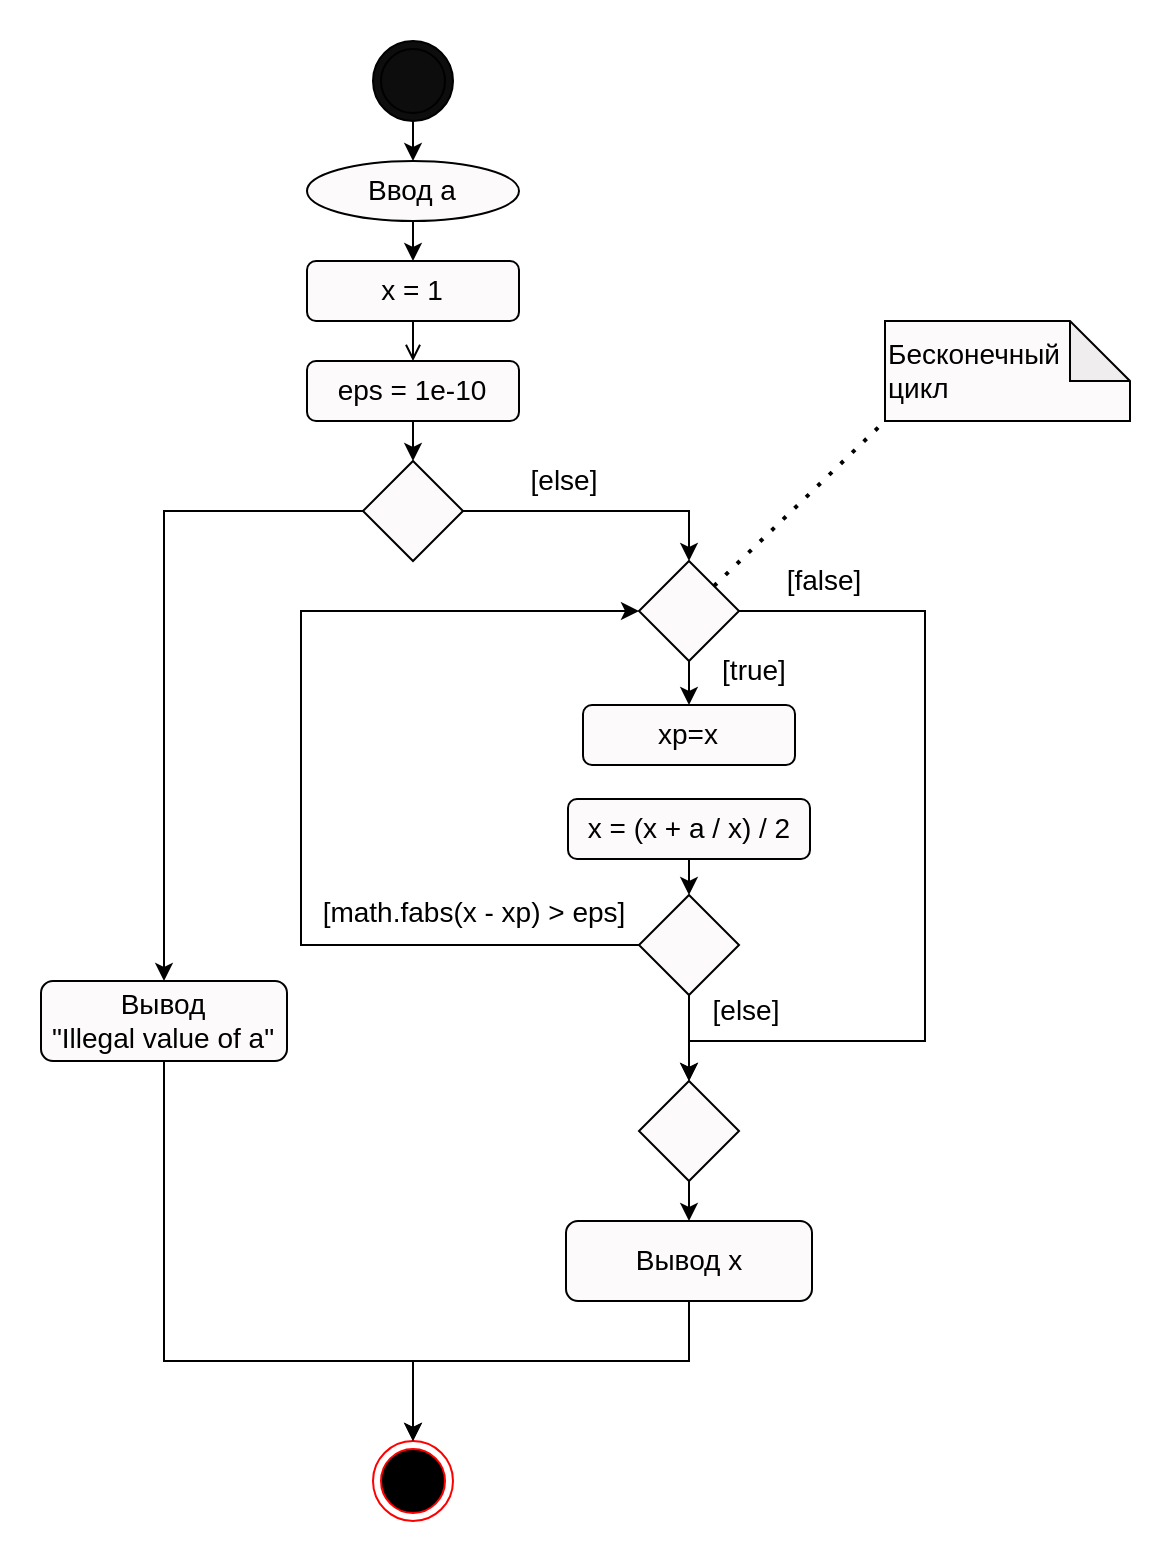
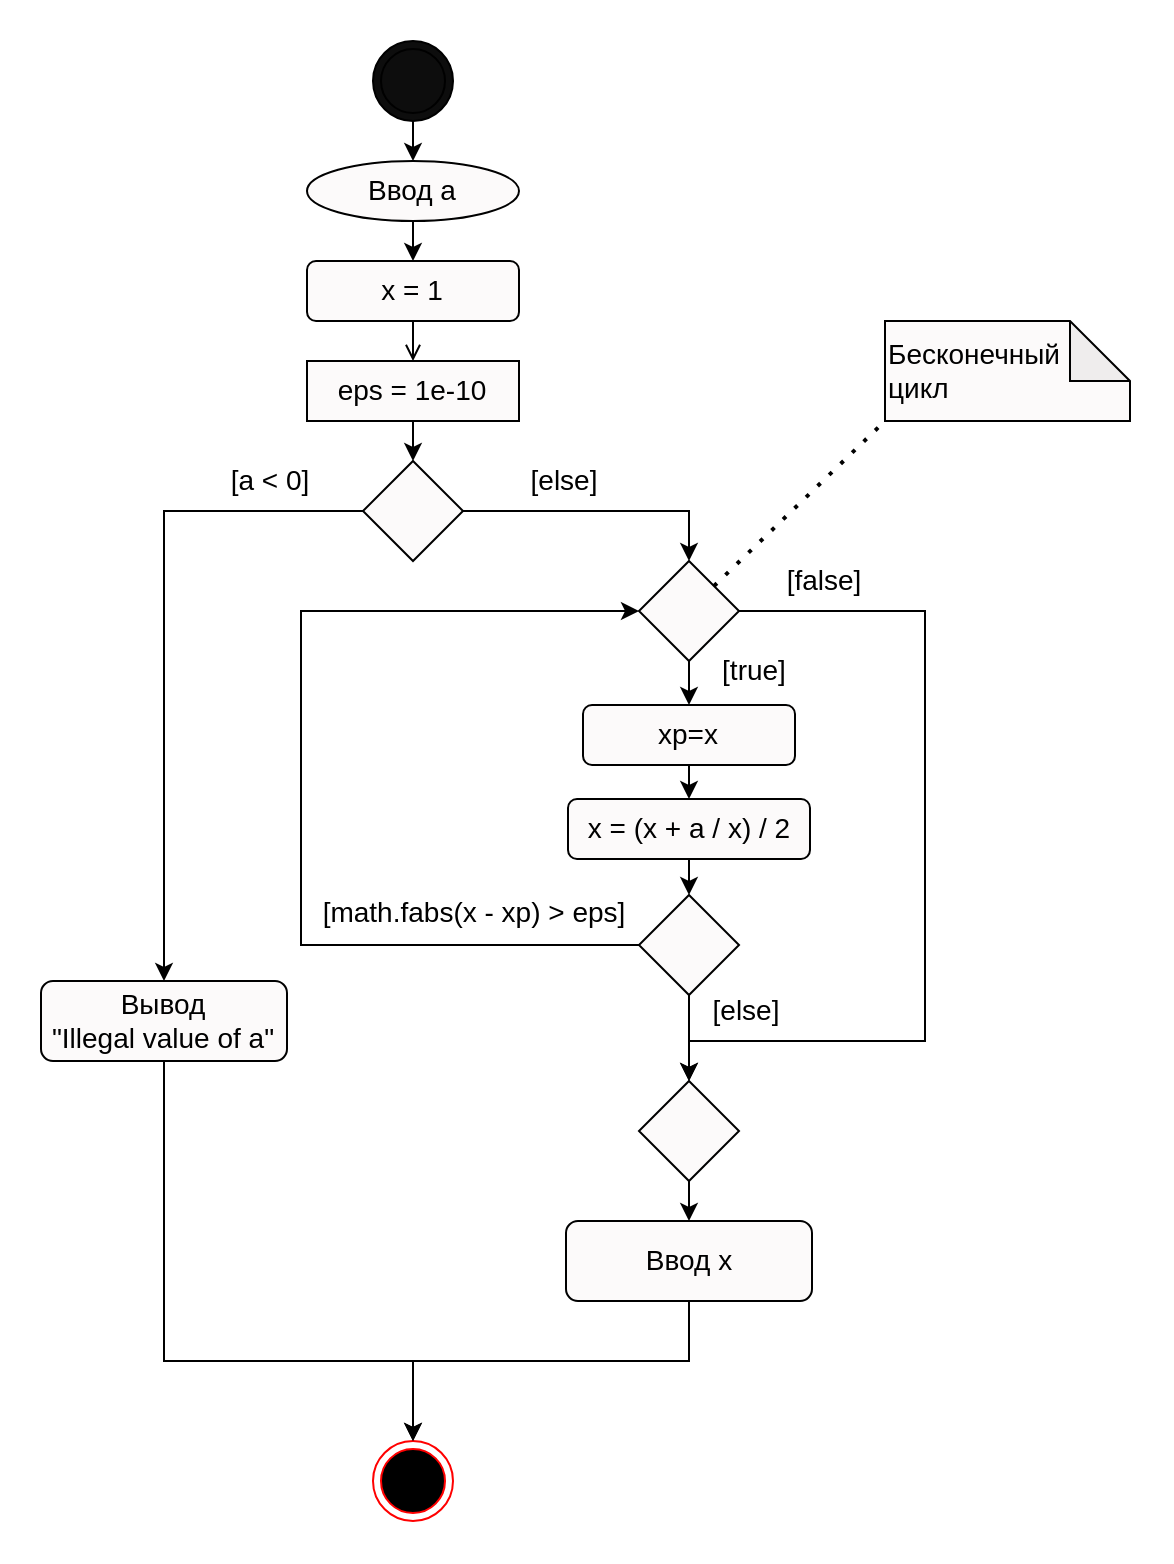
  <mxCell id="0" />
  <mxCell id="1" parent="0" />
  <mxCell id="2" value="" style="ellipse;html=1;shape=endState;fillColor=#000000;strokeColor=#ff0000;" vertex="1" parent="1"><mxGeometry x="186" y="720" width="40" height="40" as="geometry" /></mxCell>
  <mxCell id="3" value="" style="ellipse;shape=doubleEllipse;html=1;dashed=0;whitespace=wrap;aspect=fixed;fillColor=#0D0D0D;" vertex="1" parent="1"><mxGeometry x="186" y="20" width="40" height="40" as="geometry" /></mxCell>
  <mxCell id="4" style="edgeStyle=orthogonalEdgeStyle;rounded=0;orthogonalLoop=1;jettySize=auto;html=1;exitX=0.5;exitY=1;exitDx=0;exitDy=0;entryX=0.5;entryY=0;entryDx=0;entryDy=0;fontSize=14;" edge="1" parent="1" source="5" target="15"><mxGeometry relative="1" as="geometry" /></mxCell>
  <mxCell id="5" value="Ввод a" style="ellipse;whiteSpace=wrap;html=1;fillColor=#FCFAFA;fontSize=14;" vertex="1" parent="1"><mxGeometry x="153" y="80" width="106" height="30" as="geometry" /></mxCell>
  <mxCell id="6" value="" style="endArrow=classic;html=1;entryX=0.5;entryY=0;entryDx=0;entryDy=0;" edge="1" parent="1" source="3" target="5"><mxGeometry width="50" height="50" relative="1" as="geometry"><mxPoint x="342" y="130" as="sourcePoint" /><mxPoint x="392" y="80" as="targetPoint" /></mxGeometry></mxCell>
  <mxCell id="7" style="edgeStyle=orthogonalEdgeStyle;rounded=0;orthogonalLoop=1;jettySize=auto;html=1;exitX=0;exitY=0.5;exitDx=0;exitDy=0;entryX=0.5;entryY=0;entryDx=0;entryDy=0;fontSize=14;" edge="1" parent="1" source="9" target="11"><mxGeometry relative="1" as="geometry" /></mxCell>
  <mxCell id="8" style="edgeStyle=orthogonalEdgeStyle;rounded=0;orthogonalLoop=1;jettySize=auto;html=1;exitX=1;exitY=0.5;exitDx=0;exitDy=0;entryX=0.5;entryY=0;entryDx=0;entryDy=0;fontSize=14;" edge="1" parent="1" source="9" target="20"><mxGeometry relative="1" as="geometry" /></mxCell>
  <mxCell id="9" value="" style="rhombus;whiteSpace=wrap;html=1;fillColor=#FCFAFA;" vertex="1" parent="1"><mxGeometry x="181" y="230" width="50" height="50" as="geometry" /></mxCell>
  <mxCell id="10" style="edgeStyle=orthogonalEdgeStyle;rounded=0;orthogonalLoop=1;jettySize=auto;html=1;exitX=0.5;exitY=1;exitDx=0;exitDy=0;entryX=0.5;entryY=0;entryDx=0;entryDy=0;fontSize=14;" edge="1" parent="1" source="11" target="2"><mxGeometry relative="1" as="geometry"><Array as="points"><mxPoint x="82" y="680" /><mxPoint x="206" y="680" /></Array></mxGeometry></mxCell>
  <mxCell id="11" value="Вывод &lt;br&gt;&quot;Illegal value of a&quot;" style="rounded=1;whiteSpace=wrap;html=1;fillColor=#FCFAFA;fontSize=14;" vertex="1" parent="1"><mxGeometry x="20" y="490" width="123" height="40" as="geometry" /></mxCell>
+ <mxCell id="12" value="[a &amp;lt; 0]" style="text;html=1;strokeColor=none;fillColor=none;align=center;verticalAlign=middle;whiteSpace=wrap;rounded=0;fontSize=14;" vertex="1" parent="1"><mxGeometry x="105" y="230" width="60" height="20" as="geometry" /></mxCell>
  <mxCell id="13" value="[else]" style="text;html=1;strokeColor=none;fillColor=none;align=center;verticalAlign=middle;whiteSpace=wrap;rounded=0;fontSize=14;" vertex="1" parent="1"><mxGeometry x="252" y="230" width="60" height="20" as="geometry" /></mxCell>
  <mxCell id="14" style="edgeStyle=orthogonalEdgeStyle;rounded=0;orthogonalLoop=1;jettySize=auto;html=1;exitX=0.5;exitY=1;exitDx=0;exitDy=0;entryX=0.5;entryY=0;entryDx=0;entryDy=0;fontSize=14;endArrow=open;" edge="1" parent="1" source="15" target="17"><mxGeometry relative="1" as="geometry" /></mxCell>
  <mxCell id="15" value="x = 1" style="rounded=1;whiteSpace=wrap;html=1;fillColor=#FCFAFA;fontSize=14;" vertex="1" parent="1"><mxGeometry x="153" y="130" width="106" height="30" as="geometry" /></mxCell>
  <mxCell id="16" style="edgeStyle=orthogonalEdgeStyle;rounded=0;orthogonalLoop=1;jettySize=auto;html=1;exitX=0.5;exitY=1;exitDx=0;exitDy=0;entryX=0.5;entryY=0;entryDx=0;entryDy=0;fontSize=14;" edge="1" parent="1" source="17" target="9"><mxGeometry relative="1" as="geometry" /></mxCell>
- <mxCell id="17" value="eps = 1e-10" style="rounded=1;whiteSpace=wrap;html=1;fillColor=#FCFAFA;fontSize=14;" vertex="1" parent="1"><mxGeometry x="153" y="180" width="106" height="30" as="geometry" /></mxCell>
+ <mxCell id="17" value="eps = 1e-10" style="whiteSpace=wrap;html=1;fillColor=#FCFAFA;fontSize=14;rounded=0;" vertex="1" parent="1"><mxGeometry x="153" y="180" width="106" height="30" as="geometry" /></mxCell>
  <mxCell id="18" style="edgeStyle=orthogonalEdgeStyle;rounded=0;orthogonalLoop=1;jettySize=auto;html=1;exitX=1;exitY=0.5;exitDx=0;exitDy=0;fontSize=14;" edge="1" parent="1" source="20" target="26"><mxGeometry relative="1" as="geometry"><Array as="points"><mxPoint x="462" y="305" /><mxPoint x="462" y="520" /><mxPoint x="344" y="520" /></Array></mxGeometry></mxCell>
  <mxCell id="19" style="edgeStyle=orthogonalEdgeStyle;rounded=0;orthogonalLoop=1;jettySize=auto;html=1;exitX=0.5;exitY=1;exitDx=0;exitDy=0;entryX=0.5;entryY=0;entryDx=0;entryDy=0;fontSize=14;" edge="1" parent="1" source="20" target="22"><mxGeometry relative="1" as="geometry" /></mxCell>
  <mxCell id="20" value="" style="rhombus;whiteSpace=wrap;html=1;fillColor=#FCFAFA;" vertex="1" parent="1"><mxGeometry x="319" y="280" width="50" height="50" as="geometry" /></mxCell>
+ <mxCell id="21" style="edgeStyle=orthogonalEdgeStyle;rounded=0;orthogonalLoop=1;jettySize=auto;html=1;exitX=0.5;exitY=1;exitDx=0;exitDy=0;entryX=0.5;entryY=0;entryDx=0;entryDy=0;fontSize=14;" edge="1" parent="1" source="22" target="24"><mxGeometry relative="1" as="geometry" /></mxCell>
  <mxCell id="22" value="xp=x" style="rounded=1;whiteSpace=wrap;html=1;fillColor=#FCFAFA;fontSize=14;" vertex="1" parent="1"><mxGeometry x="291" y="352" width="106" height="30" as="geometry" /></mxCell>
  <mxCell id="23" style="edgeStyle=orthogonalEdgeStyle;rounded=0;orthogonalLoop=1;jettySize=auto;html=1;exitX=0.5;exitY=1;exitDx=0;exitDy=0;entryX=0.5;entryY=0;entryDx=0;entryDy=0;fontSize=14;" edge="1" parent="1" source="24" target="29"><mxGeometry relative="1" as="geometry" /></mxCell>
  <mxCell id="24" value="x = (x + a / x) / 2" style="rounded=1;whiteSpace=wrap;html=1;fillColor=#FCFAFA;fontSize=14;" vertex="1" parent="1"><mxGeometry x="283.5" y="399" width="121" height="30" as="geometry" /></mxCell>
  <mxCell id="25" style="edgeStyle=orthogonalEdgeStyle;rounded=0;orthogonalLoop=1;jettySize=auto;html=1;exitX=0.5;exitY=1;exitDx=0;exitDy=0;entryX=0.5;entryY=0;entryDx=0;entryDy=0;fontSize=14;" edge="1" parent="1" source="26" target="37"><mxGeometry relative="1" as="geometry" /></mxCell>
  <mxCell id="26" value="" style="rhombus;whiteSpace=wrap;html=1;fillColor=#FCFAFA;" vertex="1" parent="1"><mxGeometry x="319" y="540" width="50" height="50" as="geometry" /></mxCell>
  <mxCell id="27" style="edgeStyle=orthogonalEdgeStyle;rounded=0;orthogonalLoop=1;jettySize=auto;html=1;exitX=0.5;exitY=1;exitDx=0;exitDy=0;fontSize=14;" edge="1" parent="1" source="29" target="26"><mxGeometry relative="1" as="geometry" /></mxCell>
  <mxCell id="28" style="edgeStyle=orthogonalEdgeStyle;rounded=0;orthogonalLoop=1;jettySize=auto;html=1;exitX=0;exitY=0.5;exitDx=0;exitDy=0;entryX=0;entryY=0.5;entryDx=0;entryDy=0;fontSize=14;" edge="1" parent="1" source="29" target="20"><mxGeometry relative="1" as="geometry"><Array as="points"><mxPoint x="150" y="472" /><mxPoint x="150" y="305" /></Array></mxGeometry></mxCell>
  <mxCell id="29" value="" style="rhombus;whiteSpace=wrap;html=1;fillColor=#FCFAFA;" vertex="1" parent="1"><mxGeometry x="319" y="447" width="50" height="50" as="geometry" /></mxCell>
  <mxCell id="30" value="[else]" style="text;html=1;strokeColor=none;fillColor=none;align=center;verticalAlign=middle;whiteSpace=wrap;rounded=0;fontSize=14;" vertex="1" parent="1"><mxGeometry x="342.5" y="495" width="60" height="20" as="geometry" /></mxCell>
  <mxCell id="31" value="[false]" style="text;html=1;strokeColor=none;fillColor=none;align=center;verticalAlign=middle;whiteSpace=wrap;rounded=0;fontSize=14;" vertex="1" parent="1"><mxGeometry x="382" y="280" width="60" height="20" as="geometry" /></mxCell>
  <mxCell id="32" value="[true]" style="text;html=1;strokeColor=none;fillColor=none;align=center;verticalAlign=middle;whiteSpace=wrap;rounded=0;fontSize=14;" vertex="1" parent="1"><mxGeometry x="347" y="325" width="60" height="20" as="geometry" /></mxCell>
  <mxCell id="33" value="Бесконечный&lt;br&gt;цикл" style="shape=note;whiteSpace=wrap;html=1;backgroundOutline=1;darkOpacity=0.05;fillColor=#FCFAFA;fontSize=14;align=left;" vertex="1" parent="1"><mxGeometry x="442" y="160" width="122.5" height="50" as="geometry" /></mxCell>
  <mxCell id="34" value="" style="endArrow=none;dashed=1;html=1;dashPattern=1 3;strokeWidth=2;fontSize=14;entryX=0;entryY=1;entryDx=0;entryDy=0;entryPerimeter=0;exitX=1;exitY=0;exitDx=0;exitDy=0;" edge="1" parent="1" source="20" target="33"><mxGeometry width="50" height="50" relative="1" as="geometry"><mxPoint x="342" y="300" as="sourcePoint" /><mxPoint x="302" y="360" as="targetPoint" /></mxGeometry></mxCell>
  <mxCell id="35" value="[math.fabs(x - xp) &amp;gt; eps]" style="text;whiteSpace=wrap;html=1;fontSize=14;align=center;" vertex="1" parent="1"><mxGeometry x="152" y="441" width="170" height="30" as="geometry" /></mxCell>
  <mxCell id="36" style="edgeStyle=orthogonalEdgeStyle;rounded=0;orthogonalLoop=1;jettySize=auto;html=1;exitX=0.5;exitY=1;exitDx=0;exitDy=0;fontSize=14;" edge="1" parent="1" source="37" target="2"><mxGeometry relative="1" as="geometry"><Array as="points"><mxPoint x="344" y="680" /><mxPoint x="206" y="680" /></Array></mxGeometry></mxCell>
- <mxCell id="37" value="Вывод x" style="rounded=1;whiteSpace=wrap;html=1;fillColor=#FCFAFA;fontSize=14;" vertex="1" parent="1"><mxGeometry x="282.5" y="610" width="123" height="40" as="geometry" /></mxCell>
+ <mxCell id="37" value="Ввод x" style="rounded=1;whiteSpace=wrap;html=1;fillColor=#FCFAFA;fontSize=14;" vertex="1" parent="1"><mxGeometry x="282.5" y="610" width="123" height="40" as="geometry" /></mxCell>
